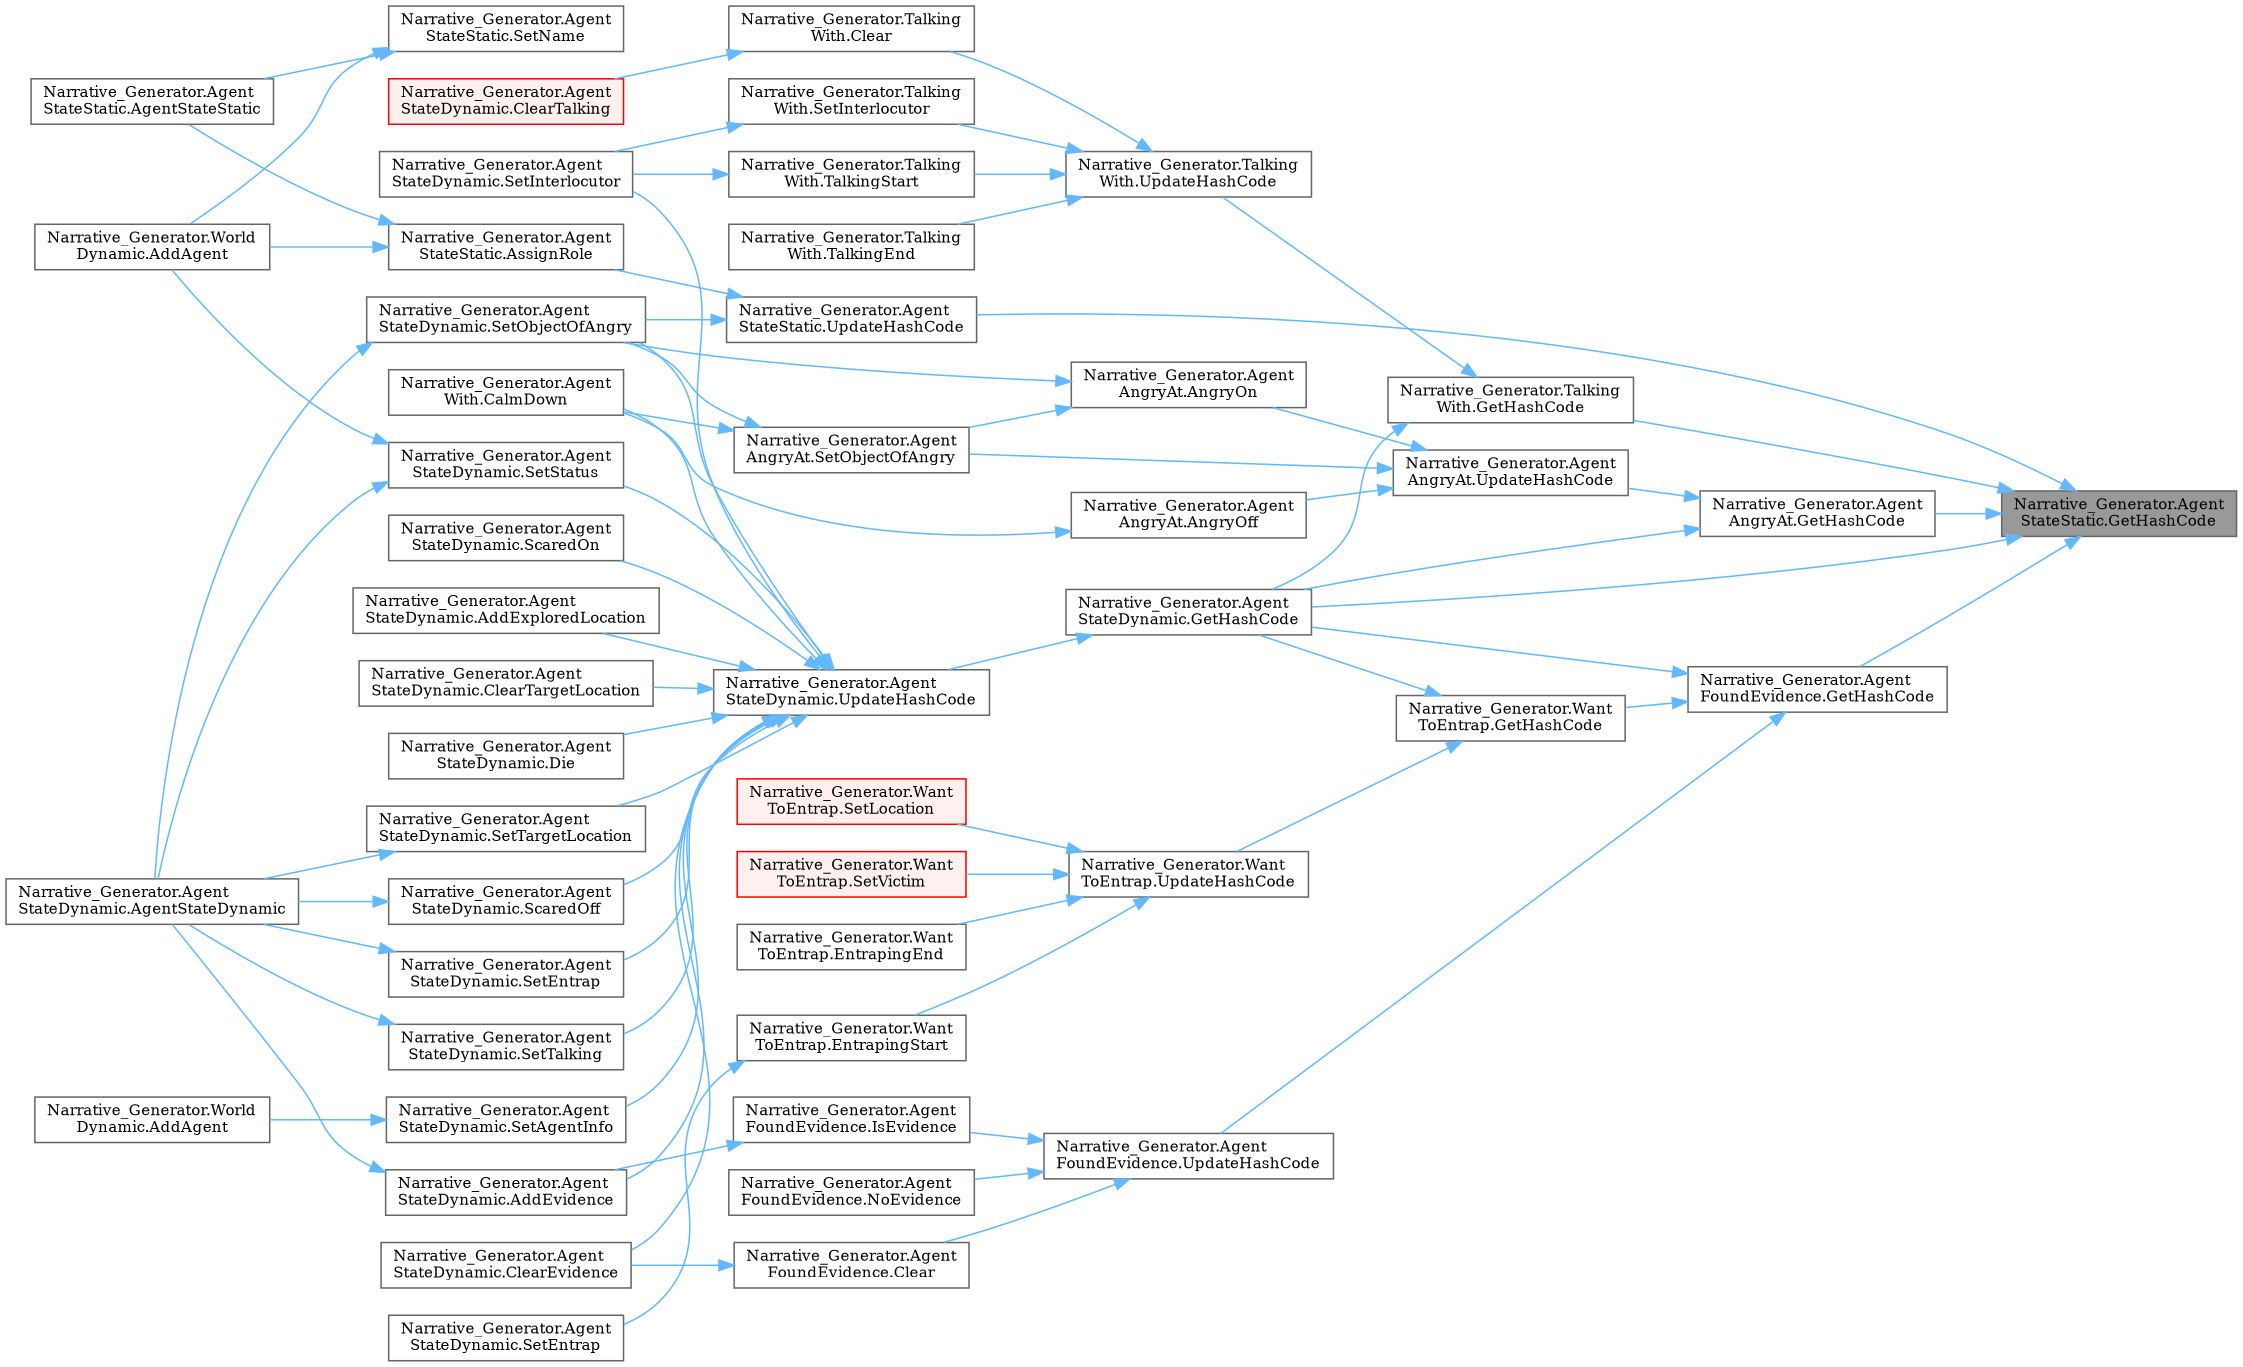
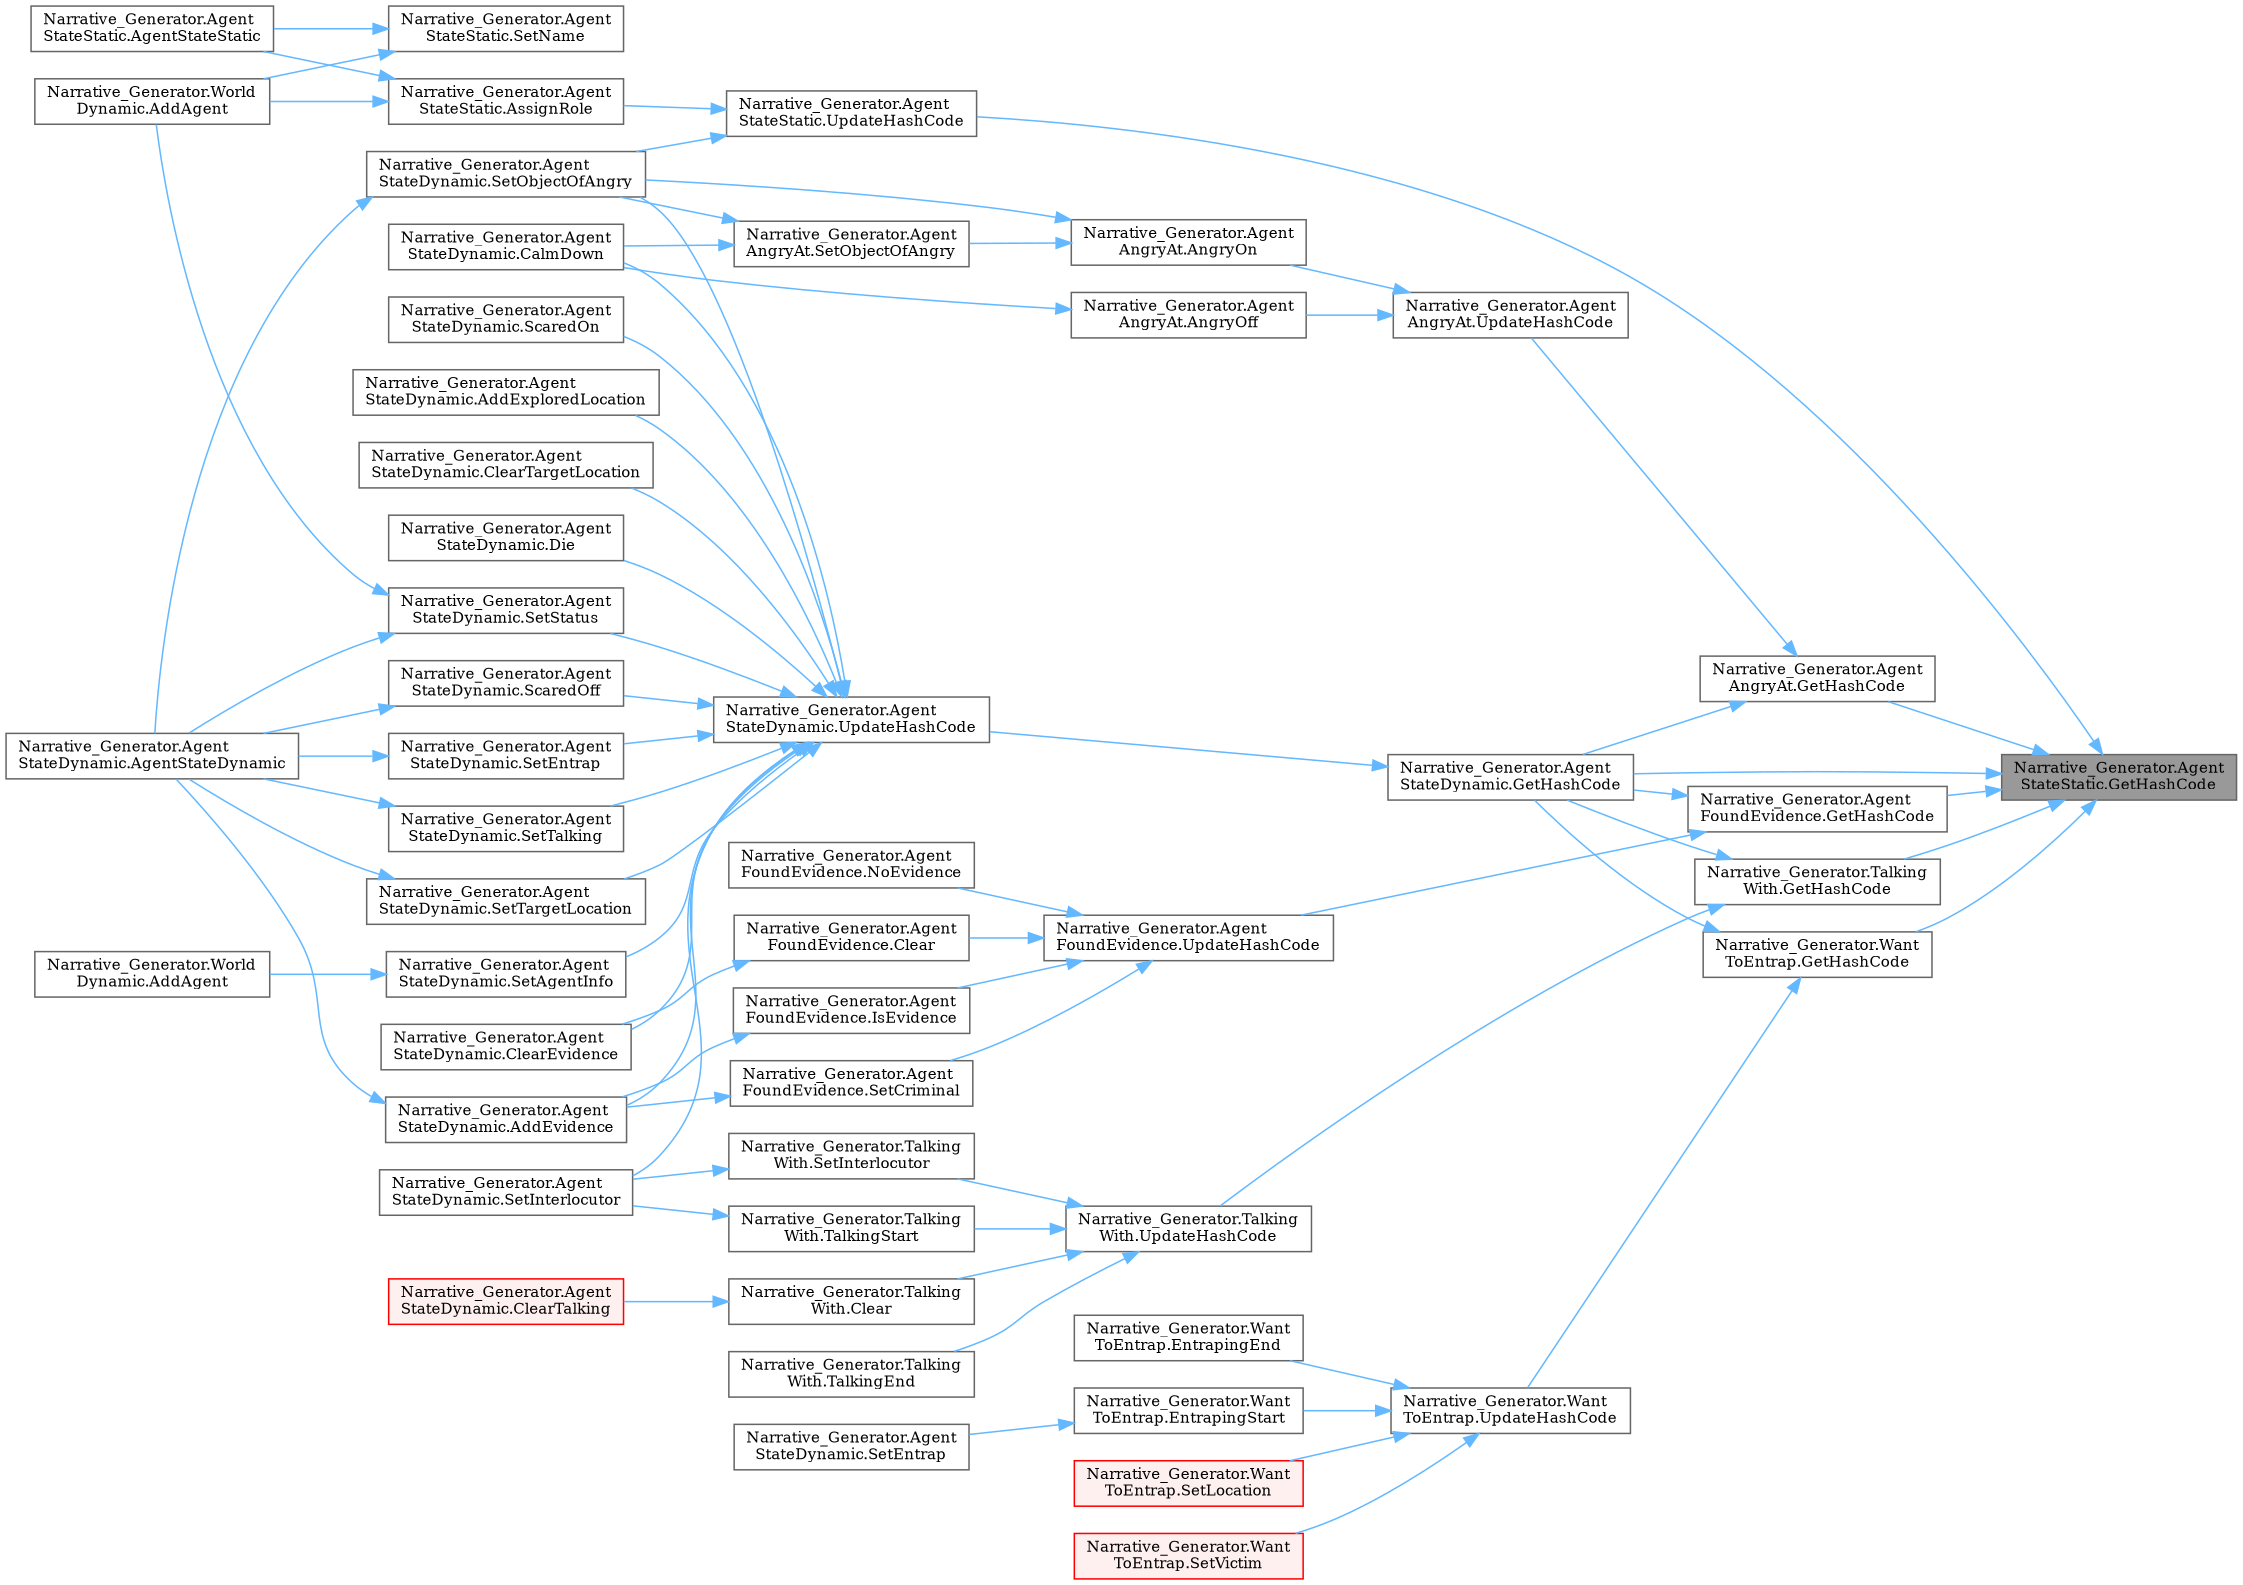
  digraph {
    fontname="DejaVu Serif"
    rankdir=RL
    node [color=grey40 fillcolor=white fontname="DejaVu Serif" fontsize=10 shape=box style=filled]
    edge [color=steelblue1 dir=back fontname="DejaVu Serif" fontsize=10 labelfontname=Helvetica labelfontsize=10 style=solid]
    n1 [color=gray40 fillcolor=grey60 fontcolor=black height=0.2 label="Narrative_Generator.Agent\lStateStatic.GetHashCode" width=0.4]
    n2 [height=0.2 label="Narrative_Generator.Agent\lStateDynamic.GetHashCode" width=0.4]
    n3 [height=0.2 label="Narrative_Generator.Agent\lAngryAt.GetHashCode" width=0.4]
    n4 [height=0.2 label="Narrative_Generator.Agent\lFoundEvidence.GetHashCode" width=0.4]
    n5 [height=0.2 label="Narrative_Generator.Talking\lWith.GetHashCode" width=0.4]
    n6 [height=0.2 label="Narrative_Generator.Want\lToEntrap.GetHashCode" width=0.4]
    n7 [height=0.2 label="Narrative_Generator.Agent\lStateStatic.UpdateHashCode" width=0.4]
    n8 [height=0.2 label="Narrative_Generator.Agent\lStateDynamic.UpdateHashCode" width=0.4]
    n9 [height=0.2 label="Narrative_Generator.Agent\lAngryAt.UpdateHashCode" width=0.4]
    n10 [height=0.2 label="Narrative_Generator.Agent\lFoundEvidence.UpdateHashCode" width=0.4]
    n11 [height=0.2 label="Narrative_Generator.Talking\lWith.UpdateHashCode" width=0.4]
    n12 [height=0.2 label="Narrative_Generator.Want\lToEntrap.UpdateHashCode" width=0.4]
    n13 [height=0.2 label="Narrative_Generator.Agent\lStateDynamic.SetObjectOfAngry" width=0.4]
    n14 [height=0.2 label="Narrative_Generator.Agent\lStateStatic.AssignRole" width=0.4]
    n15 [height=0.2 label="Narrative_Generator.Agent\lStateDynamic.AddEvidence" width=0.4]
    n16 [height=0.2 label="Narrative_Generator.Agent\lStateDynamic.AddExploredLocation" width=0.4]
-   n17 [height=0.2 label="Narrative_Generator.Agent\lWith.CalmDown" width=0.4]
+   n17 [height=0.2 label="Narrative_Generator.Agent\lStateDynamic.CalmDown" width=0.4]
    n18 [height=0.2 label="Narrative_Generator.Agent\lStateDynamic.ClearEvidence" width=0.4]
    n19 [height=0.2 label="Narrative_Generator.Agent\lStateDynamic.ClearTargetLocation" width=0.4]
    n20 [height=0.2 label="Narrative_Generator.Agent\lStateDynamic.Die" width=0.4]
    n21 [height=0.2 label="Narrative_Generator.Agent\lStateDynamic.ScaredOff" width=0.4]
    n22 [height=0.2 label="Narrative_Generator.Agent\lStateDynamic.ScaredOn" width=0.4]
    n23 [height=0.2 label="Narrative_Generator.Agent\lStateDynamic.SetAgentInfo" width=0.4]
    n24 [height=0.2 label="Narrative_Generator.Agent\lStateDynamic.SetEntrap" width=0.4]
    n25 [height=0.2 label="Narrative_Generator.Agent\lStateDynamic.SetInterlocutor" width=0.4]
    n26 [height=0.2 label="Narrative_Generator.Agent\lStateDynamic.SetStatus" width=0.4]
    n27 [height=0.2 label="Narrative_Generator.Agent\lStateDynamic.SetTalking" width=0.4]
    n28 [height=0.2 label="Narrative_Generator.Agent\lStateDynamic.SetTargetLocation" width=0.4]
    n29 [height=0.2 label="Narrative_Generator.Agent\lStateDynamic.AgentStateDynamic" width=0.4]
    n30 [height=0.2 label="Narrative_Generator.World\lDynamic.AddAgent" width=0.4]
    n31 [height=0.2 label="Narrative_Generator.World\lDynamic.AddAgent" width=0.4]
    n32 [height=0.2 label="Narrative_Generator.Agent\lAngryAt.AngryOff" width=0.4]
    n33 [height=0.2 label="Narrative_Generator.Agent\lAngryAt.AngryOn" width=0.4]
    n34 [height=0.2 label="Narrative_Generator.Agent\lAngryAt.SetObjectOfAngry" width=0.4]
    n35 [height=0.2 label="Narrative_Generator.Agent\lFoundEvidence.Clear" width=0.4]
    n36 [height=0.2 label="Narrative_Generator.Agent\lFoundEvidence.IsEvidence" width=0.4]
    n37 [height=0.2 label="Narrative_Generator.Agent\lFoundEvidence.NoEvidence" width=0.4]
+   n38 [height=0.2 label="Narrative_Generator.Agent\lFoundEvidence.SetCriminal" width=0.4]
    n39 [height=0.2 label="Narrative_Generator.Talking\lWith.Clear" width=0.4]
    n40 [height=0.2 label="Narrative_Generator.Talking\lWith.SetInterlocutor" width=0.4]
    n41 [height=0.2 label="Narrative_Generator.Talking\lWith.TalkingEnd" width=0.4]
    n42 [height=0.2 label="Narrative_Generator.Talking\lWith.TalkingStart" width=0.4]
    n43 [color=red fillcolor="#FFF0F0" height=0.2 label="Narrative_Generator.Agent\lStateDynamic.ClearTalking" width=0.4]
    n44 [height=0.2 label="Narrative_Generator.Want\lToEntrap.EntrapingEnd" width=0.4]
    n45 [height=0.2 label="Narrative_Generator.Want\lToEntrap.EntrapingStart" width=0.4]
    n46 [color=red fillcolor="#FFF0F0" height=0.2 label="Narrative_Generator.Want\lToEntrap.SetLocation" width=0.4]
    n47 [color=red fillcolor="#FFF0F0" height=0.2 label="Narrative_Generator.Want\lToEntrap.SetVictim" width=0.4]
    n48 [height=0.2 label="Narrative_Generator.Agent\lStateDynamic.SetEntrap" width=0.4]
    n49 [height=0.2 label="Narrative_Generator.Agent\lStateStatic.AgentStateStatic" width=0.4]
    n50 [height=0.2 label="Narrative_Generator.Agent\lStateStatic.SetName" width=0.4]
    n1 -> n2
    n1 -> n3
    n1 -> n4
    n1 -> n5
-   n4 -> n6
+   n1 -> n6
    n1 -> n7
    n2 -> n8
    n3 -> n2
    n3 -> n9
    n4 -> n2
    n4 -> n10
    n5 -> n2
    n5 -> n11
    n6 -> n2
    n6 -> n12
    n7 -> n13
    n7 -> n14
    n8 -> n13
    n8 -> n15
    n8 -> n16
    n8 -> n17
    n8 -> n18
    n8 -> n19
    n8 -> n20
    n8 -> n21
    n8 -> n22
    n8 -> n23
    n8 -> n24
    n8 -> n25
    n8 -> n26
    n8 -> n27
    n8 -> n28
    n9 -> n32
    n9 -> n33
-   n9 -> n34
    n10 -> n35
    n10 -> n36
    n10 -> n37
+   n10 -> n38
    n11 -> n39
    n11 -> n40
    n11 -> n41
    n11 -> n42
    n12 -> n44
    n12 -> n45
    n12 -> n46
    n12 -> n47
    n13 -> n29
    n14 -> n31
    n14 -> n49
    n15 -> n29
    n21 -> n29
    n23 -> n30
    n24 -> n29
    n26 -> n29
    n26 -> n31
    n27 -> n29
    n28 -> n29
    n32 -> n17
    n33 -> n13
    n33 -> n34
    n34 -> n13
    n34 -> n17
    n35 -> n18
    n36 -> n15
+   n38 -> n15
    n39 -> n43
    n40 -> n25
    n42 -> n25
    n45 -> n48
    n50 -> n31
    n50 -> n49
  }
